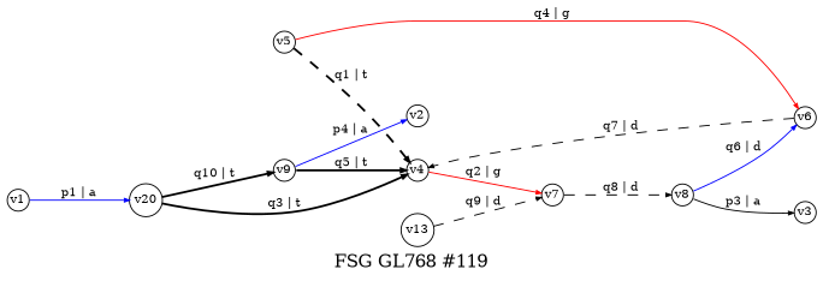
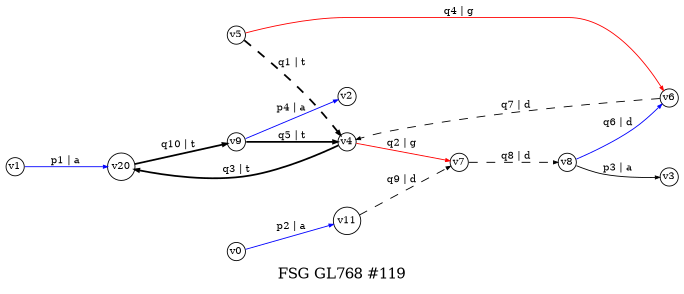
  digraph {
    fontsize=10
    label="FSG GL768 #119"
    noverlap=scale
    rankdir=LR
    node [fontsize=7 margin=0 penwidth=0.6 shape=circle]
    edge [arrowsize=0.3 color=black fontsize=7 penwidth=0.6 style=solid]
    v1 [height=0.01]
    n2 [height=0.01 label=v20]
    v9 [height=0.01]
    v2 [height=0.01]
    v4 [height=0.01]
-   v11 [height=0.01 label=v13]
+   v0 [height=0.01]
+   v11 [height=0.01]
    v7 [height=0.01]
    v8 [height=0.01]
    v3 [height=0.01]
    v6 [height=0.01]
    v5 [height=0.01]
    v1 -> n2 [color=blue label="p1 | a"]
    n2 -> v9 [label="q10 | t" penwidth=1.2]
    v9 -> v2 [color=blue label="p4 | a"]
    v9 -> v4 [label="q5 | t" penwidth=1.2]
-   n2 -> v4 [label="q3 | t" penwidth=1.2]
+   v4 -> n2 [label="q3 | t" penwidth=1.2]
    v4 -> v7 [color=red label="q2 | g"]
+   v0 -> v11 [color=blue label="p2 | a"]
    v11 -> v7 [label="q9 | d" style=dashed]
    v7 -> v8 [label="q8 | d" style=dashed]
    v8 -> v3 [label="p3 | a"]
    v8 -> v6 [color=blue label="q6 | d"]
    v6 -> v4 [label="q7 | d" style=dashed]
    v5 -> v4 [label="q1 | t" penwidth=1.2 style=dashed]
    v5 -> v6 [color=red label="q4 | g"]
  }
